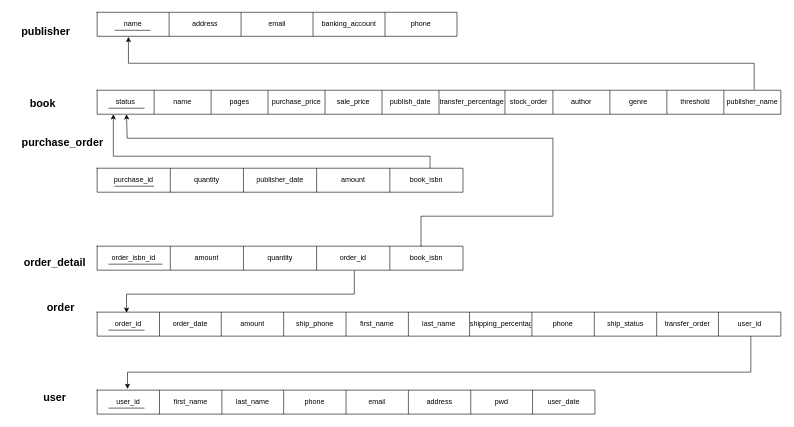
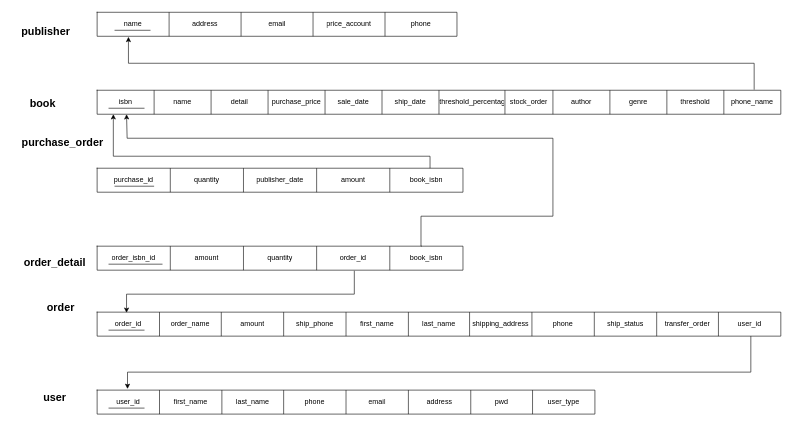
  <mxCell id="0" />
  <mxCell id="1" parent="0" />
  <mxCell id="2" value="" style="shape=table;startSize=0;container=1;collapsible=0;childLayout=tableLayout;" vertex="1" parent="1"><mxGeometry x="161" y="20" width="600" height="40" as="geometry" /></mxCell>
  <mxCell id="3" value="" style="shape=tableRow;horizontal=0;startSize=0;swimlaneHead=0;swimlaneBody=0;top=0;left=0;bottom=0;right=0;collapsible=0;dropTarget=0;fillColor=none;points=[[0,0.5],[1,0.5]];portConstraint=eastwest;" vertex="1" parent="2"><mxGeometry width="600" height="40" as="geometry" /></mxCell>
  <mxCell id="4" value="name" style="shape=partialRectangle;html=1;whiteSpace=wrap;connectable=0;overflow=hidden;fillColor=none;top=0;left=0;bottom=0;right=0;pointerEvents=1;" vertex="1" parent="3"><mxGeometry width="120" height="40" as="geometry"><mxRectangle width="120" height="40" as="alternateBounds" /></mxGeometry></mxCell>
  <mxCell id="5" value="address" style="shape=partialRectangle;html=1;whiteSpace=wrap;connectable=0;overflow=hidden;fillColor=none;top=0;left=0;bottom=0;right=0;pointerEvents=1;" vertex="1" parent="3"><mxGeometry x="120" width="120" height="40" as="geometry"><mxRectangle width="120" height="40" as="alternateBounds" /></mxGeometry></mxCell>
  <mxCell id="6" value="email" style="shape=partialRectangle;html=1;whiteSpace=wrap;connectable=0;overflow=hidden;fillColor=none;top=0;left=0;bottom=0;right=0;pointerEvents=1;" vertex="1" parent="3"><mxGeometry x="240" width="120" height="40" as="geometry"><mxRectangle width="120" height="40" as="alternateBounds" /></mxGeometry></mxCell>
- <mxCell id="7" value="banking_account" style="shape=partialRectangle;html=1;whiteSpace=wrap;connectable=0;overflow=hidden;fillColor=none;top=0;left=0;bottom=0;right=0;pointerEvents=1;" vertex="1" parent="3"><mxGeometry x="360" width="120" height="40" as="geometry"><mxRectangle width="120" height="40" as="alternateBounds" /></mxGeometry></mxCell>
+ <mxCell id="7" value="price_account" style="shape=partialRectangle;html=1;whiteSpace=wrap;connectable=0;overflow=hidden;fillColor=none;top=0;left=0;bottom=0;right=0;pointerEvents=1;" vertex="1" parent="3"><mxGeometry x="360" width="120" height="40" as="geometry"><mxRectangle width="120" height="40" as="alternateBounds" /></mxGeometry></mxCell>
  <mxCell id="8" value="phone" style="shape=partialRectangle;html=1;whiteSpace=wrap;connectable=0;overflow=hidden;fillColor=none;top=0;left=0;bottom=0;right=0;pointerEvents=1;" vertex="1" parent="3"><mxGeometry x="480" width="120" height="40" as="geometry"><mxRectangle width="120" height="40" as="alternateBounds" /></mxGeometry></mxCell>
  <mxCell id="9" value="" style="shape=table;startSize=0;container=1;collapsible=0;childLayout=tableLayout;" vertex="1" parent="1"><mxGeometry x="161" y="150" width="1140" height="40" as="geometry" /></mxCell>
  <mxCell id="10" value="" style="shape=tableRow;horizontal=0;startSize=0;swimlaneHead=0;swimlaneBody=0;top=0;left=0;bottom=0;right=0;collapsible=0;dropTarget=0;fillColor=none;points=[[0,0.5],[1,0.5]];portConstraint=eastwest;" vertex="1" parent="9"><mxGeometry width="1140" height="40" as="geometry" /></mxCell>
- <mxCell id="11" value="status" style="shape=partialRectangle;html=1;whiteSpace=wrap;connectable=0;overflow=hidden;fillColor=none;top=0;left=0;bottom=0;right=0;pointerEvents=1;" vertex="1" parent="10"><mxGeometry width="95" height="40" as="geometry"><mxRectangle width="95" height="40" as="alternateBounds" /></mxGeometry></mxCell>
+ <mxCell id="11" value="isbn" style="shape=partialRectangle;html=1;whiteSpace=wrap;connectable=0;overflow=hidden;fillColor=none;top=0;left=0;bottom=0;right=0;pointerEvents=1;" vertex="1" parent="10"><mxGeometry width="95" height="40" as="geometry"><mxRectangle width="95" height="40" as="alternateBounds" /></mxGeometry></mxCell>
  <mxCell id="12" value="name" style="shape=partialRectangle;html=1;whiteSpace=wrap;connectable=0;overflow=hidden;fillColor=none;top=0;left=0;bottom=0;right=0;pointerEvents=1;" vertex="1" parent="10"><mxGeometry x="95" width="95" height="40" as="geometry"><mxRectangle width="95" height="40" as="alternateBounds" /></mxGeometry></mxCell>
- <mxCell id="13" value="pages" style="shape=partialRectangle;html=1;whiteSpace=wrap;connectable=0;overflow=hidden;fillColor=none;top=0;left=0;bottom=0;right=0;pointerEvents=1;" vertex="1" parent="10"><mxGeometry x="190" width="95" height="40" as="geometry"><mxRectangle width="95" height="40" as="alternateBounds" /></mxGeometry></mxCell>
+ <mxCell id="13" value="detail" style="shape=partialRectangle;html=1;whiteSpace=wrap;connectable=0;overflow=hidden;fillColor=none;top=0;left=0;bottom=0;right=0;pointerEvents=1;" vertex="1" parent="10"><mxGeometry x="190" width="95" height="40" as="geometry"><mxRectangle width="95" height="40" as="alternateBounds" /></mxGeometry></mxCell>
  <mxCell id="14" value="purchase_price" style="shape=partialRectangle;html=1;whiteSpace=wrap;connectable=0;overflow=hidden;fillColor=none;top=0;left=0;bottom=0;right=0;pointerEvents=1;" vertex="1" parent="10"><mxGeometry x="285" width="95" height="40" as="geometry"><mxRectangle width="95" height="40" as="alternateBounds" /></mxGeometry></mxCell>
- <mxCell id="15" value="sale_price" style="shape=partialRectangle;html=1;whiteSpace=wrap;connectable=0;overflow=hidden;fillColor=none;top=0;left=0;bottom=0;right=0;pointerEvents=1;" vertex="1" parent="10"><mxGeometry x="380" width="95" height="40" as="geometry"><mxRectangle width="95" height="40" as="alternateBounds" /></mxGeometry></mxCell>
- <mxCell id="16" value="publish_date" style="shape=partialRectangle;html=1;whiteSpace=wrap;connectable=0;overflow=hidden;fillColor=none;top=0;left=0;bottom=0;right=0;pointerEvents=1;" vertex="1" parent="10"><mxGeometry x="475" width="95" height="40" as="geometry"><mxRectangle width="95" height="40" as="alternateBounds" /></mxGeometry></mxCell>
- <mxCell id="17" value="transfer_percentage" style="shape=partialRectangle;html=1;whiteSpace=wrap;connectable=0;overflow=hidden;fillColor=none;top=0;left=0;bottom=0;right=0;pointerEvents=1;" vertex="1" parent="10"><mxGeometry x="570" width="110" height="40" as="geometry"><mxRectangle width="110" height="40" as="alternateBounds" /></mxGeometry></mxCell>
+ <mxCell id="15" value="sale_date" style="shape=partialRectangle;html=1;whiteSpace=wrap;connectable=0;overflow=hidden;fillColor=none;top=0;left=0;bottom=0;right=0;pointerEvents=1;" vertex="1" parent="10"><mxGeometry x="380" width="95" height="40" as="geometry"><mxRectangle width="95" height="40" as="alternateBounds" /></mxGeometry></mxCell>
+ <mxCell id="16" value="ship_date" style="shape=partialRectangle;html=1;whiteSpace=wrap;connectable=0;overflow=hidden;fillColor=none;top=0;left=0;bottom=0;right=0;pointerEvents=1;" vertex="1" parent="10"><mxGeometry x="475" width="95" height="40" as="geometry"><mxRectangle width="95" height="40" as="alternateBounds" /></mxGeometry></mxCell>
+ <mxCell id="17" value="threshold_percentage" style="shape=partialRectangle;html=1;whiteSpace=wrap;connectable=0;overflow=hidden;fillColor=none;top=0;left=0;bottom=0;right=0;pointerEvents=1;" vertex="1" parent="10"><mxGeometry x="570" width="110" height="40" as="geometry"><mxRectangle width="110" height="40" as="alternateBounds" /></mxGeometry></mxCell>
  <mxCell id="18" value="stock_order" style="shape=partialRectangle;html=1;whiteSpace=wrap;connectable=0;overflow=hidden;fillColor=none;top=0;left=0;bottom=0;right=0;pointerEvents=1;" vertex="1" parent="10"><mxGeometry x="680" width="80" height="40" as="geometry"><mxRectangle width="80" height="40" as="alternateBounds" /></mxGeometry></mxCell>
  <mxCell id="19" value="author" style="shape=partialRectangle;html=1;whiteSpace=wrap;connectable=0;overflow=hidden;fillColor=none;top=0;left=0;bottom=0;right=0;pointerEvents=1;" vertex="1" parent="10"><mxGeometry x="760" width="95" height="40" as="geometry"><mxRectangle width="95" height="40" as="alternateBounds" /></mxGeometry></mxCell>
  <mxCell id="20" value="genre" style="shape=partialRectangle;html=1;whiteSpace=wrap;connectable=0;overflow=hidden;fillColor=none;top=0;left=0;bottom=0;right=0;pointerEvents=1;" vertex="1" parent="10"><mxGeometry x="855" width="95" height="40" as="geometry"><mxRectangle width="95" height="40" as="alternateBounds" /></mxGeometry></mxCell>
  <mxCell id="21" value="threshold" style="shape=partialRectangle;html=1;whiteSpace=wrap;connectable=0;overflow=hidden;fillColor=none;top=0;left=0;bottom=0;right=0;pointerEvents=1;" vertex="1" parent="10"><mxGeometry x="950" width="95" height="40" as="geometry"><mxRectangle width="95" height="40" as="alternateBounds" /></mxGeometry></mxCell>
- <mxCell id="22" value="publisher_name" style="shape=partialRectangle;html=1;whiteSpace=wrap;connectable=0;overflow=hidden;fillColor=none;top=0;left=0;bottom=0;right=0;pointerEvents=1;" vertex="1" parent="10"><mxGeometry x="1045" width="95" height="40" as="geometry"><mxRectangle width="95" height="40" as="alternateBounds" /></mxGeometry></mxCell>
+ <mxCell id="22" value="phone_name" style="shape=partialRectangle;html=1;whiteSpace=wrap;connectable=0;overflow=hidden;fillColor=none;top=0;left=0;bottom=0;right=0;pointerEvents=1;" vertex="1" parent="10"><mxGeometry x="1045" width="95" height="40" as="geometry"><mxRectangle width="95" height="40" as="alternateBounds" /></mxGeometry></mxCell>
  <mxCell id="23" value="" style="shape=table;startSize=0;container=1;collapsible=0;childLayout=tableLayout;" vertex="1" parent="1"><mxGeometry x="161" y="410" width="610" height="40" as="geometry" /></mxCell>
  <mxCell id="24" value="" style="shape=tableRow;horizontal=0;startSize=0;swimlaneHead=0;swimlaneBody=0;top=0;left=0;bottom=0;right=0;collapsible=0;dropTarget=0;fillColor=none;points=[[0,0.5],[1,0.5]];portConstraint=eastwest;" vertex="1" parent="23"><mxGeometry width="610" height="40" as="geometry" /></mxCell>
  <mxCell id="25" value="order_isbn_id" style="shape=partialRectangle;html=1;whiteSpace=wrap;connectable=0;overflow=hidden;fillColor=none;top=0;left=0;bottom=0;right=0;pointerEvents=1;" vertex="1" parent="24"><mxGeometry width="122" height="40" as="geometry"><mxRectangle width="122" height="40" as="alternateBounds" /></mxGeometry></mxCell>
  <mxCell id="26" value="amount" style="shape=partialRectangle;html=1;whiteSpace=wrap;connectable=0;overflow=hidden;fillColor=none;top=0;left=0;bottom=0;right=0;pointerEvents=1;" vertex="1" parent="24"><mxGeometry x="122" width="122" height="40" as="geometry"><mxRectangle width="122" height="40" as="alternateBounds" /></mxGeometry></mxCell>
  <mxCell id="27" value="quantity" style="shape=partialRectangle;html=1;whiteSpace=wrap;connectable=0;overflow=hidden;fillColor=none;top=0;left=0;bottom=0;right=0;pointerEvents=1;" vertex="1" parent="24"><mxGeometry x="244" width="122" height="40" as="geometry"><mxRectangle width="122" height="40" as="alternateBounds" /></mxGeometry></mxCell>
  <mxCell id="28" value="order_id" style="shape=partialRectangle;html=1;whiteSpace=wrap;connectable=0;overflow=hidden;fillColor=none;top=0;left=0;bottom=0;right=0;pointerEvents=1;" vertex="1" parent="24"><mxGeometry x="366" width="122" height="40" as="geometry"><mxRectangle width="122" height="40" as="alternateBounds" /></mxGeometry></mxCell>
  <mxCell id="29" value="book_isbn" style="shape=partialRectangle;html=1;whiteSpace=wrap;connectable=0;overflow=hidden;fillColor=none;top=0;left=0;bottom=0;right=0;pointerEvents=1;" vertex="1" parent="24"><mxGeometry x="488" width="122" height="40" as="geometry"><mxRectangle width="122" height="40" as="alternateBounds" /></mxGeometry></mxCell>
  <mxCell id="30" value="" style="shape=table;startSize=0;container=1;collapsible=0;childLayout=tableLayout;" vertex="1" parent="1"><mxGeometry x="161" y="520" width="1140" height="40" as="geometry" /></mxCell>
  <mxCell id="31" value="" style="shape=tableRow;horizontal=0;startSize=0;swimlaneHead=0;swimlaneBody=0;top=0;left=0;bottom=0;right=0;collapsible=0;dropTarget=0;fillColor=none;points=[[0,0.5],[1,0.5]];portConstraint=eastwest;" vertex="1" parent="30"><mxGeometry width="1140" height="40" as="geometry" /></mxCell>
  <mxCell id="32" value="order_id" style="shape=partialRectangle;html=1;whiteSpace=wrap;connectable=0;overflow=hidden;fillColor=none;top=0;left=0;bottom=0;right=0;pointerEvents=1;" vertex="1" parent="31"><mxGeometry width="104" height="40" as="geometry"><mxRectangle width="104" height="40" as="alternateBounds" /></mxGeometry></mxCell>
- <mxCell id="33" value="order_date" style="shape=partialRectangle;html=1;whiteSpace=wrap;connectable=0;overflow=hidden;fillColor=none;top=0;left=0;bottom=0;right=0;pointerEvents=1;" vertex="1" parent="31"><mxGeometry x="104" width="103" height="40" as="geometry"><mxRectangle width="103" height="40" as="alternateBounds" /></mxGeometry></mxCell>
+ <mxCell id="33" value="order_name" style="shape=partialRectangle;html=1;whiteSpace=wrap;connectable=0;overflow=hidden;fillColor=none;top=0;left=0;bottom=0;right=0;pointerEvents=1;" vertex="1" parent="31"><mxGeometry x="104" width="103" height="40" as="geometry"><mxRectangle width="103" height="40" as="alternateBounds" /></mxGeometry></mxCell>
  <mxCell id="34" value="amount" style="shape=partialRectangle;html=1;whiteSpace=wrap;connectable=0;overflow=hidden;fillColor=none;top=0;left=0;bottom=0;right=0;pointerEvents=1;" vertex="1" parent="31"><mxGeometry x="207" width="104" height="40" as="geometry"><mxRectangle width="104" height="40" as="alternateBounds" /></mxGeometry></mxCell>
  <mxCell id="35" value="ship_phone" style="shape=partialRectangle;html=1;whiteSpace=wrap;connectable=0;overflow=hidden;fillColor=none;top=0;left=0;bottom=0;right=0;pointerEvents=1;" vertex="1" parent="31"><mxGeometry x="311" width="104" height="40" as="geometry"><mxRectangle width="104" height="40" as="alternateBounds" /></mxGeometry></mxCell>
  <mxCell id="36" value="first_name" style="shape=partialRectangle;html=1;whiteSpace=wrap;connectable=0;overflow=hidden;fillColor=none;top=0;left=0;bottom=0;right=0;pointerEvents=1;" vertex="1" parent="31"><mxGeometry x="415" width="104" height="40" as="geometry"><mxRectangle width="104" height="40" as="alternateBounds" /></mxGeometry></mxCell>
  <mxCell id="37" value="last_name" style="shape=partialRectangle;html=1;whiteSpace=wrap;connectable=0;overflow=hidden;fillColor=none;top=0;left=0;bottom=0;right=0;pointerEvents=1;" vertex="1" parent="31"><mxGeometry x="519" width="102" height="40" as="geometry"><mxRectangle width="102" height="40" as="alternateBounds" /></mxGeometry></mxCell>
- <mxCell id="38" value="shipping_percentage" style="shape=partialRectangle;html=1;whiteSpace=wrap;connectable=0;overflow=hidden;fillColor=none;top=0;left=0;bottom=0;right=0;pointerEvents=1;" vertex="1" parent="31"><mxGeometry x="621" width="104" height="40" as="geometry"><mxRectangle width="104" height="40" as="alternateBounds" /></mxGeometry></mxCell>
+ <mxCell id="38" value="shipping_address" style="shape=partialRectangle;html=1;whiteSpace=wrap;connectable=0;overflow=hidden;fillColor=none;top=0;left=0;bottom=0;right=0;pointerEvents=1;" vertex="1" parent="31"><mxGeometry x="621" width="104" height="40" as="geometry"><mxRectangle width="104" height="40" as="alternateBounds" /></mxGeometry></mxCell>
  <mxCell id="39" value="phone" style="shape=partialRectangle;html=1;whiteSpace=wrap;connectable=0;overflow=hidden;fillColor=none;top=0;left=0;bottom=0;right=0;pointerEvents=1;" vertex="1" parent="31"><mxGeometry x="725" width="104" height="40" as="geometry"><mxRectangle width="104" height="40" as="alternateBounds" /></mxGeometry></mxCell>
  <mxCell id="40" value="ship_status" style="shape=partialRectangle;html=1;whiteSpace=wrap;connectable=0;overflow=hidden;fillColor=none;top=0;left=0;bottom=0;right=0;pointerEvents=1;" vertex="1" parent="31"><mxGeometry x="829" width="104" height="40" as="geometry"><mxRectangle width="104" height="40" as="alternateBounds" /></mxGeometry></mxCell>
  <mxCell id="41" value="transfer_order" style="shape=partialRectangle;html=1;whiteSpace=wrap;connectable=0;overflow=hidden;fillColor=none;top=0;left=0;bottom=0;right=0;pointerEvents=1;" vertex="1" parent="31"><mxGeometry x="933" width="103" height="40" as="geometry"><mxRectangle width="103" height="40" as="alternateBounds" /></mxGeometry></mxCell>
  <mxCell id="42" value="user_id" style="shape=partialRectangle;html=1;whiteSpace=wrap;connectable=0;overflow=hidden;fillColor=none;top=0;left=0;bottom=0;right=0;pointerEvents=1;" vertex="1" parent="31"><mxGeometry x="1036" width="104" height="40" as="geometry"><mxRectangle width="104" height="40" as="alternateBounds" /></mxGeometry></mxCell>
  <mxCell id="43" value="" style="shape=table;startSize=0;container=1;collapsible=0;childLayout=tableLayout;" vertex="1" parent="1"><mxGeometry x="161" y="650" width="830" height="40" as="geometry" /></mxCell>
  <mxCell id="44" value="" style="shape=tableRow;horizontal=0;startSize=0;swimlaneHead=0;swimlaneBody=0;top=0;left=0;bottom=0;right=0;collapsible=0;dropTarget=0;fillColor=none;points=[[0,0.5],[1,0.5]];portConstraint=eastwest;" vertex="1" parent="43"><mxGeometry width="830" height="40" as="geometry" /></mxCell>
  <mxCell id="45" value="user_id" style="shape=partialRectangle;html=1;whiteSpace=wrap;connectable=0;overflow=hidden;fillColor=none;top=0;left=0;bottom=0;right=0;pointerEvents=1;" vertex="1" parent="44"><mxGeometry width="104" height="40" as="geometry"><mxRectangle width="104" height="40" as="alternateBounds" /></mxGeometry></mxCell>
  <mxCell id="46" value="first_name" style="shape=partialRectangle;html=1;whiteSpace=wrap;connectable=0;overflow=hidden;fillColor=none;top=0;left=0;bottom=0;right=0;pointerEvents=1;" vertex="1" parent="44"><mxGeometry x="104" width="104" height="40" as="geometry"><mxRectangle width="104" height="40" as="alternateBounds" /></mxGeometry></mxCell>
  <mxCell id="47" value="last_name" style="shape=partialRectangle;html=1;whiteSpace=wrap;connectable=0;overflow=hidden;fillColor=none;top=0;left=0;bottom=0;right=0;pointerEvents=1;" vertex="1" parent="44"><mxGeometry x="208" width="103" height="40" as="geometry"><mxRectangle width="103" height="40" as="alternateBounds" /></mxGeometry></mxCell>
  <mxCell id="48" value="phone" style="shape=partialRectangle;html=1;whiteSpace=wrap;connectable=0;overflow=hidden;fillColor=none;top=0;left=0;bottom=0;right=0;pointerEvents=1;" vertex="1" parent="44"><mxGeometry x="311" width="104" height="40" as="geometry"><mxRectangle width="104" height="40" as="alternateBounds" /></mxGeometry></mxCell>
  <mxCell id="49" value="email" style="shape=partialRectangle;html=1;whiteSpace=wrap;connectable=0;overflow=hidden;fillColor=none;top=0;left=0;bottom=0;right=0;pointerEvents=1;" vertex="1" parent="44"><mxGeometry x="415" width="104" height="40" as="geometry"><mxRectangle width="104" height="40" as="alternateBounds" /></mxGeometry></mxCell>
  <mxCell id="50" value="address" style="shape=partialRectangle;html=1;whiteSpace=wrap;connectable=0;overflow=hidden;fillColor=none;top=0;left=0;bottom=0;right=0;pointerEvents=1;" vertex="1" parent="44"><mxGeometry x="519" width="104" height="40" as="geometry"><mxRectangle width="104" height="40" as="alternateBounds" /></mxGeometry></mxCell>
  <mxCell id="51" value="pwd" style="shape=partialRectangle;html=1;whiteSpace=wrap;connectable=0;overflow=hidden;fillColor=none;top=0;left=0;bottom=0;right=0;pointerEvents=1;" vertex="1" parent="44"><mxGeometry x="623" width="103" height="40" as="geometry"><mxRectangle width="103" height="40" as="alternateBounds" /></mxGeometry></mxCell>
- <mxCell id="52" value="user_date" style="shape=partialRectangle;html=1;whiteSpace=wrap;connectable=0;overflow=hidden;fillColor=none;top=0;left=0;bottom=0;right=0;pointerEvents=1;" vertex="1" parent="44"><mxGeometry x="726" width="104" height="40" as="geometry"><mxRectangle width="104" height="40" as="alternateBounds" /></mxGeometry></mxCell>
+ <mxCell id="52" value="user_type" style="shape=partialRectangle;html=1;whiteSpace=wrap;connectable=0;overflow=hidden;fillColor=none;top=0;left=0;bottom=0;right=0;pointerEvents=1;" vertex="1" parent="44"><mxGeometry x="726" width="104" height="40" as="geometry"><mxRectangle width="104" height="40" as="alternateBounds" /></mxGeometry></mxCell>
  <mxCell id="53" value="" style="shape=table;startSize=0;container=1;collapsible=0;childLayout=tableLayout;" vertex="1" parent="1"><mxGeometry x="161" y="280" width="610" height="40" as="geometry" /></mxCell>
  <mxCell id="54" value="" style="shape=tableRow;horizontal=0;startSize=0;swimlaneHead=0;swimlaneBody=0;top=0;left=0;bottom=0;right=0;collapsible=0;dropTarget=0;fillColor=none;points=[[0,0.5],[1,0.5]];portConstraint=eastwest;" vertex="1" parent="53"><mxGeometry width="610" height="40" as="geometry" /></mxCell>
  <mxCell id="55" value="purchase_id" style="shape=partialRectangle;html=1;whiteSpace=wrap;connectable=0;overflow=hidden;fillColor=none;top=0;left=0;bottom=0;right=0;pointerEvents=1;" vertex="1" parent="54"><mxGeometry width="122" height="40" as="geometry"><mxRectangle width="122" height="40" as="alternateBounds" /></mxGeometry></mxCell>
  <mxCell id="56" value="quantity" style="shape=partialRectangle;html=1;whiteSpace=wrap;connectable=0;overflow=hidden;fillColor=none;top=0;left=0;bottom=0;right=0;pointerEvents=1;" vertex="1" parent="54"><mxGeometry x="122" width="122" height="40" as="geometry"><mxRectangle width="122" height="40" as="alternateBounds" /></mxGeometry></mxCell>
  <mxCell id="57" value="publisher_date" style="shape=partialRectangle;html=1;whiteSpace=wrap;connectable=0;overflow=hidden;fillColor=none;top=0;left=0;bottom=0;right=0;pointerEvents=1;" vertex="1" parent="54"><mxGeometry x="244" width="122" height="40" as="geometry"><mxRectangle width="122" height="40" as="alternateBounds" /></mxGeometry></mxCell>
  <mxCell id="58" value="amount" style="shape=partialRectangle;html=1;whiteSpace=wrap;connectable=0;overflow=hidden;fillColor=none;top=0;left=0;bottom=0;right=0;pointerEvents=1;" vertex="1" parent="54"><mxGeometry x="366" width="122" height="40" as="geometry"><mxRectangle width="122" height="40" as="alternateBounds" /></mxGeometry></mxCell>
  <mxCell id="59" value="book_isbn" style="shape=partialRectangle;html=1;whiteSpace=wrap;connectable=0;overflow=hidden;fillColor=none;top=0;left=0;bottom=0;right=0;pointerEvents=1;" vertex="1" parent="54"><mxGeometry x="488" width="122" height="40" as="geometry"><mxRectangle width="122" height="40" as="alternateBounds" /></mxGeometry></mxCell>
  <mxCell id="60" value="" style="edgeStyle=elbowEdgeStyle;elbow=vertical;endArrow=classic;html=1;rounded=0;exitX=0.961;exitY=-0.025;exitDx=0;exitDy=0;exitPerimeter=0;entryX=0.087;entryY=1.025;entryDx=0;entryDy=0;entryPerimeter=0;" edge="1" parent="1" source="10" target="3"><mxGeometry width="50" height="50" relative="1" as="geometry"><mxPoint x="1251" y="90" as="sourcePoint" /><mxPoint x="1301" y="40" as="targetPoint" /></mxGeometry></mxCell>
  <mxCell id="61" value="" style="edgeStyle=elbowEdgeStyle;elbow=vertical;endArrow=classic;html=1;rounded=0;exitX=0.91;exitY=0;exitDx=0;exitDy=0;exitPerimeter=0;" edge="1" parent="1" source="54"><mxGeometry width="50" height="50" relative="1" as="geometry"><mxPoint x="751" y="270" as="sourcePoint" /><mxPoint x="188" y="190" as="targetPoint" /><Array as="points"><mxPoint x="451" y="260" /></Array></mxGeometry></mxCell>
  <mxCell id="62" value="" style="edgeStyle=segmentEdgeStyle;endArrow=classic;html=1;rounded=0;exitX=0.887;exitY=0;exitDx=0;exitDy=0;exitPerimeter=0;entryX=0.043;entryY=1;entryDx=0;entryDy=0;entryPerimeter=0;startSize=9;" edge="1" parent="1" source="24" target="10"><mxGeometry width="50" height="50" relative="1" as="geometry"><mxPoint x="701" y="350" as="sourcePoint" /><mxPoint x="211" y="240" as="targetPoint" /><Array as="points"><mxPoint x="701" y="410" /><mxPoint x="701" y="360" /><mxPoint x="921" y="360" /><mxPoint x="921" y="230" /><mxPoint x="211" y="230" /></Array></mxGeometry></mxCell>
  <mxCell id="63" value="" style="edgeStyle=elbowEdgeStyle;elbow=vertical;endArrow=classic;html=1;rounded=0;startSize=9;entryX=0.043;entryY=0.025;entryDx=0;entryDy=0;entryPerimeter=0;exitX=0.703;exitY=1.025;exitDx=0;exitDy=0;exitPerimeter=0;" edge="1" parent="1" source="24" target="31"><mxGeometry width="50" height="50" relative="1" as="geometry"><mxPoint x="621" y="510" as="sourcePoint" /><mxPoint x="301" y="485" as="targetPoint" /><Array as="points"><mxPoint x="401" y="490" /></Array></mxGeometry></mxCell>
  <mxCell id="64" value="" style="edgeStyle=elbowEdgeStyle;elbow=vertical;endArrow=classic;html=1;rounded=0;startSize=9;entryX=0.061;entryY=-0.05;entryDx=0;entryDy=0;entryPerimeter=0;" edge="1" parent="1" target="44"><mxGeometry width="50" height="50" relative="1" as="geometry"><mxPoint x="1251" y="560" as="sourcePoint" /><mxPoint x="1311" y="640" as="targetPoint" /><Array as="points"><mxPoint x="731" y="620" /></Array></mxGeometry></mxCell>
  <mxCell id="65" value="&lt;font style=&quot;font-size: 18px;&quot;&gt;publisher&lt;/font&gt;" style="text;strokeColor=none;fillColor=none;html=1;fontSize=24;fontStyle=1;verticalAlign=middle;align=center;" vertex="1" parent="1"><mxGeometry x="25" y="30" width="100" height="40" as="geometry" /></mxCell>
  <mxCell id="66" value="&lt;font style=&quot;font-size: 18px;&quot;&gt;book&lt;/font&gt;" style="text;strokeColor=none;fillColor=none;html=1;fontSize=24;fontStyle=1;verticalAlign=middle;align=center;" vertex="1" parent="1"><mxGeometry x="20" y="150" width="100" height="40" as="geometry" /></mxCell>
  <mxCell id="67" value="&lt;font style=&quot;font-size: 18px;&quot;&gt;purchase_order&lt;/font&gt;" style="text;strokeColor=none;fillColor=none;html=1;fontSize=24;fontStyle=1;verticalAlign=middle;align=center;" vertex="1" parent="1"><mxGeometry x="53" y="215" width="100" height="40" as="geometry" /></mxCell>
  <mxCell id="68" value="&lt;font style=&quot;font-size: 18px;&quot;&gt;order_detail&lt;/font&gt;" style="text;strokeColor=none;fillColor=none;html=1;fontSize=24;fontStyle=1;verticalAlign=middle;align=center;" vertex="1" parent="1"><mxGeometry x="40" y="415" width="100" height="40" as="geometry" /></mxCell>
  <mxCell id="69" value="&lt;font style=&quot;font-size: 18px;&quot;&gt;order&lt;/font&gt;" style="text;strokeColor=none;fillColor=none;html=1;fontSize=24;fontStyle=1;verticalAlign=middle;align=center;" vertex="1" parent="1"><mxGeometry x="50" y="490" width="100" height="40" as="geometry" /></mxCell>
  <mxCell id="70" value="&lt;font style=&quot;font-size: 18px;&quot;&gt;user&lt;/font&gt;" style="text;strokeColor=none;fillColor=none;html=1;fontSize=24;fontStyle=1;verticalAlign=middle;align=center;" vertex="1" parent="1"><mxGeometry x="40" y="640" width="100" height="40" as="geometry" /></mxCell>
  <mxCell id="71" value="" style="endArrow=none;html=1;rounded=0;fontSize=18;startSize=9;" edge="1" parent="1"><mxGeometry width="50" height="50" relative="1" as="geometry"><mxPoint x="190" y="50" as="sourcePoint" /><mxPoint x="250" y="50" as="targetPoint" /></mxGeometry></mxCell>
  <mxCell id="72" value="" style="endArrow=none;html=1;rounded=0;fontSize=18;startSize=9;" edge="1" parent="1"><mxGeometry width="50" height="50" relative="1" as="geometry"><mxPoint x="180" y="180" as="sourcePoint" /><mxPoint x="240" y="180" as="targetPoint" /></mxGeometry></mxCell>
  <mxCell id="73" value="" style="endArrow=none;html=1;rounded=0;fontSize=18;startSize=9;" edge="1" parent="1"><mxGeometry width="50" height="50" relative="1" as="geometry"><mxPoint x="190" y="310" as="sourcePoint" /><mxPoint x="256" y="310" as="targetPoint" /></mxGeometry></mxCell>
  <mxCell id="74" value="" style="endArrow=none;html=1;rounded=0;fontSize=18;startSize=9;" edge="1" parent="1"><mxGeometry width="50" height="50" relative="1" as="geometry"><mxPoint x="180" y="440" as="sourcePoint" /><mxPoint x="270" y="440" as="targetPoint" /></mxGeometry></mxCell>
  <mxCell id="75" value="" style="endArrow=none;html=1;rounded=0;fontSize=18;startSize=9;" edge="1" parent="1"><mxGeometry width="50" height="50" relative="1" as="geometry"><mxPoint x="180" y="550" as="sourcePoint" /><mxPoint x="240" y="550" as="targetPoint" /></mxGeometry></mxCell>
  <mxCell id="76" value="" style="endArrow=none;html=1;rounded=0;fontSize=18;startSize=9;" edge="1" parent="1"><mxGeometry width="50" height="50" relative="1" as="geometry"><mxPoint x="180" y="680" as="sourcePoint" /><mxPoint x="240" y="680" as="targetPoint" /></mxGeometry></mxCell>
